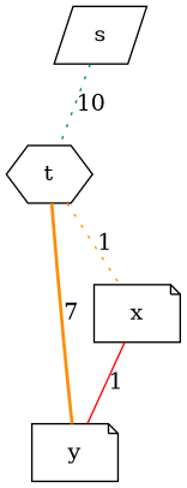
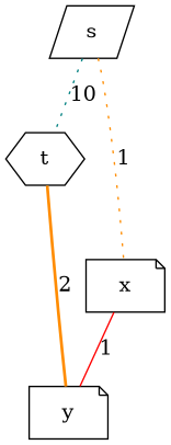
  strict graph {
    node [shape=note]
    edge [arrowhead=none color=darkorange style=dotted]
    s [shape=parallelogram]
    t [shape=hexagon]
    y
    x
    s -- t [color=teal label=10]
-   t -- y [label=7 style=bold]
-   t -- x [label=1]
+   t -- y [label=2 style=bold]
+   s -- x [label=1]
    x -- y [color=red label=1 style=solid]
  }
